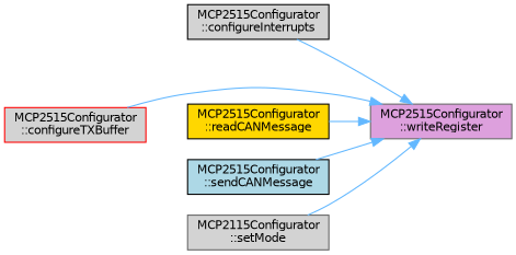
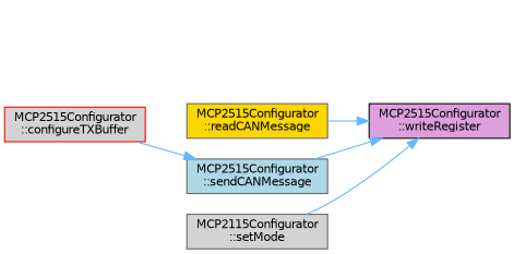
  digraph {
    rankdir=RL
    node [color=black fillcolor=lightgrey fontname=Helvetica fontsize=10 shape=box style=filled]
    edge [color=steelblue1 dir=back fontname=Helvetica fontsize=10 labelfontname=Helvetica labelfontsize=10 style=solid]
-   n1 [color=gray40 fillcolor=plum fontcolor=black height=0.2 label="MCP2515Configurator\l::writeRegister" width=0.4]
-   n2 [height=0.2 label="MCP2515Configurator\l::configureInterrupts" width=0.4]
+   n1 [fillcolor=plum fontcolor=black height=0.2 label="MCP2515Configurator\l::writeRegister" width=0.4]
    n3 [color=red height=0.2 label="MCP2515Configurator\l::configureTXBuffer" width=0.4]
-   n4 [fillcolor=gold height=0.2 label="MCP2515Configurator\l::readCANMessage" width=0.4]
-   n5 [fillcolor=lightblue height=0.2 label="MCP2515Configurator\l::sendCANMessage" width=0.4]
+   n4 [color=gray40 fillcolor=gold height=0.2 label="MCP2515Configurator\l::readCANMessage" width=0.4]
+   n5 [color=gray40 fillcolor=lightblue height=0.2 label="MCP2515Configurator\l::sendCANMessage" width=0.4]
    n6 [color=gray40 height=0.2 label="MCP2115Configurator\l::setMode" width=0.4]
-   n1 -> n2
-   n1 -> n3
+   n5 -> n3
    n1 -> n4
    n1 -> n5
    n1 -> n6
  }
